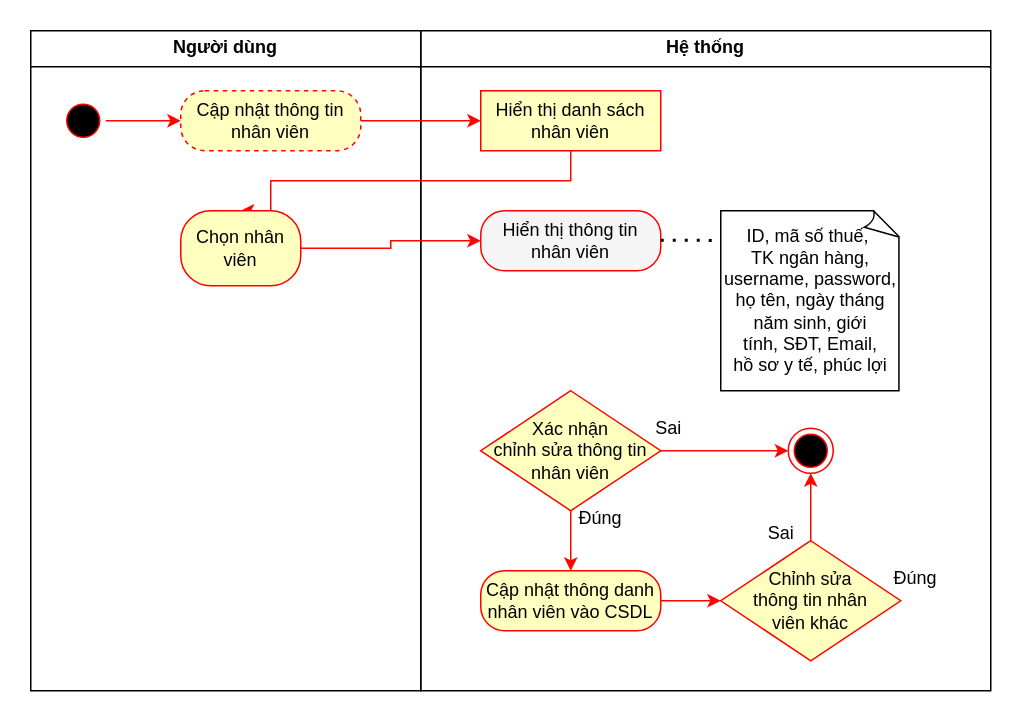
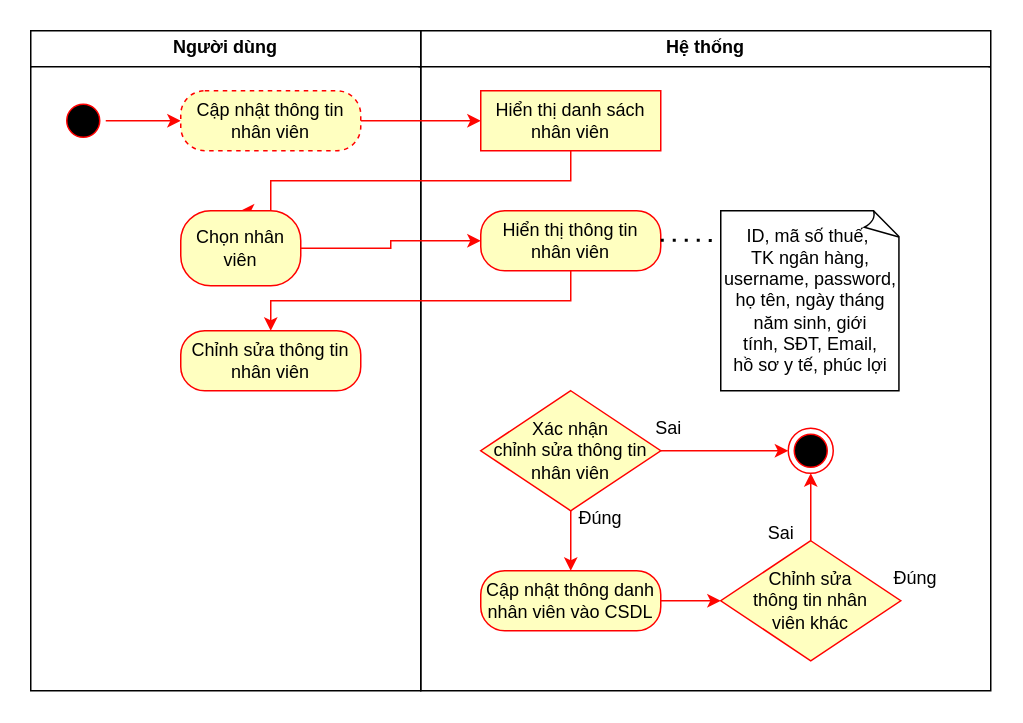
  <mxCell id="0" />
  <mxCell id="1" parent="0" />
  <mxCell id="2" value="&lt;p style=&quot;margin:0px;margin-top:4px;text-align:center;&quot;&gt;&lt;b&gt;Hệ thống&lt;/b&gt;&lt;/p&gt;&lt;hr size=&quot;1&quot; style=&quot;border-style:solid;&quot;&gt;&lt;div style=&quot;height:2px;&quot;&gt;&lt;/div&gt;" style="verticalAlign=top;align=left;overflow=fill;html=1;whiteSpace=wrap;" parent="1" vertex="1"><mxGeometry x="280" width="380" height="440" as="geometry" y="20" /></mxCell>
  <mxCell id="3" value="&lt;p style=&quot;margin:0px;margin-top:4px;text-align:center;&quot;&gt;&lt;b&gt;Người dùng&lt;/b&gt;&lt;/p&gt;&lt;hr size=&quot;1&quot; style=&quot;border-style:solid;&quot;&gt;&lt;div style=&quot;height:2px;&quot;&gt;&lt;/div&gt;" style="verticalAlign=top;align=left;overflow=fill;html=1;whiteSpace=wrap;" parent="1" vertex="1"><mxGeometry width="260" height="440" as="geometry" x="20" y="20" /></mxCell>
  <mxCell id="4" value="" style="ellipse;html=1;shape=startState;fillColor=#000000;strokeColor=#ff0000;" parent="1" vertex="1"><mxGeometry x="40" y="65" width="30" height="30" as="geometry" /></mxCell>
  <mxCell id="5" value="" style="edgeStyle=orthogonalEdgeStyle;rounded=0;orthogonalLoop=1;jettySize=auto;html=1;strokeColor=#FF0500;" parent="1" source="4" target="7" edge="1"><mxGeometry relative="1" as="geometry" /></mxCell>
  <mxCell id="6" value="" style="edgeStyle=orthogonalEdgeStyle;rounded=0;orthogonalLoop=1;jettySize=auto;html=1;strokeColor=#FF0500;" parent="1" source="7" target="9" edge="1"><mxGeometry relative="1" as="geometry" /></mxCell>
  <mxCell id="7" value="Cập nhật thông tin nhân viên" style="rounded=1;whiteSpace=wrap;html=1;arcSize=40;fontColor=#000000;fillColor=#ffffc0;strokeColor=#ff0000;dashed=1;" parent="1" vertex="1"><mxGeometry x="120" y="60" width="120" height="40" as="geometry" /></mxCell>
  <mxCell id="8" style="edgeStyle=orthogonalEdgeStyle;rounded=0;orthogonalLoop=1;jettySize=auto;html=1;entryX=0.5;entryY=0;entryDx=0;entryDy=0;strokeColor=#FF0500;" parent="1" source="9" target="11" edge="1"><mxGeometry relative="1" as="geometry"><Array as="points"><mxPoint x="380" y="120" /><mxPoint x="180" y="120" /></Array></mxGeometry></mxCell>
  <mxCell id="9" value="Hiển thị danh sách nhân viên" style="whiteSpace=wrap;html=1;arcSize=40;fontColor=#000000;fillColor=#ffffc0;strokeColor=#ff0000;rounded=0;" parent="1" vertex="1"><mxGeometry x="320" y="60" width="120" height="40" as="geometry" /></mxCell>
  <mxCell id="10" value="" style="edgeStyle=orthogonalEdgeStyle;rounded=0;orthogonalLoop=1;jettySize=auto;html=1;strokeColor=#FF0500;" parent="1" source="11" target="15" edge="1"><mxGeometry relative="1" as="geometry" /></mxCell>
  <mxCell id="11" value="Chọn nhân viên" style="rounded=1;whiteSpace=wrap;html=1;arcSize=40;fontColor=#000000;fillColor=#ffffc0;strokeColor=#ff0000;" parent="1" vertex="1"><mxGeometry x="120" y="140" width="80" height="50" as="geometry" /></mxCell>
  <mxCell id="12" value="ID, mã số thuế,&amp;nbsp;&lt;br&gt;TK ngân hàng,&lt;div&gt;username, password, họ tên,&amp;nbsp;&lt;span style=&quot;background-color: transparent; color: light-dark(rgb(0, 0, 0), rgb(255, 255, 255));&quot;&gt;ngày tháng&lt;/span&gt;&lt;/div&gt;&lt;div&gt;&lt;span style=&quot;background-color: transparent; color: light-dark(rgb(0, 0, 0), rgb(255, 255, 255));&quot;&gt;năm sinh,&amp;nbsp;&lt;/span&gt;&lt;span style=&quot;background-color: transparent; color: light-dark(rgb(0, 0, 0), rgb(255, 255, 255));&quot;&gt;giới tính,&amp;nbsp;&lt;/span&gt;&lt;span style=&quot;background-color: transparent; color: light-dark(rgb(0, 0, 0), rgb(255, 255, 255));&quot;&gt;SĐT, Email,&lt;/span&gt;&lt;/div&gt;&lt;div&gt;&lt;div&gt;&lt;div&gt;hồ sơ y tế, phúc lợi&lt;/div&gt;&lt;/div&gt;&lt;/div&gt;" style="whiteSpace=wrap;html=1;shape=mxgraph.basic.document;align=center;" parent="1" vertex="1"><mxGeometry x="480" y="140" width="120" height="120" as="geometry" /></mxCell>
- <mxCell id="15" value="Hiển thị thông tin nhân viên" style="rounded=1;whiteSpace=wrap;html=1;arcSize=40;fontColor=#000000;fillColor=#f5f5f5;strokeColor=#ff0000;" parent="1" vertex="1"><mxGeometry x="320" y="140" width="120" height="40" as="geometry" /></mxCell>
+ <mxCell id="13" value="Chỉnh sửa thông tin nhân viên" style="rounded=1;whiteSpace=wrap;html=1;arcSize=40;fontColor=#000000;fillColor=#ffffc0;strokeColor=#ff0000;" parent="1" vertex="1"><mxGeometry x="120" y="220" width="120" height="40" as="geometry" /></mxCell>
+ <mxCell id="14" style="edgeStyle=orthogonalEdgeStyle;rounded=0;orthogonalLoop=1;jettySize=auto;html=1;entryX=0.5;entryY=0;entryDx=0;entryDy=0;strokeColor=#FF0500;" parent="1" source="15" target="13" edge="1"><mxGeometry relative="1" as="geometry"><mxPoint x="230" y="210" as="targetPoint" /><Array as="points"><mxPoint x="380" y="200" /><mxPoint x="180" y="200" /></Array></mxGeometry></mxCell>
+ <mxCell id="15" value="Hiển thị thông tin nhân viên" style="rounded=1;whiteSpace=wrap;html=1;arcSize=40;fontColor=#000000;fillColor=#ffffc0;strokeColor=#ff0000;" parent="1" vertex="1"><mxGeometry x="320" y="140" width="120" height="40" as="geometry" /></mxCell>
  <mxCell id="16" value="" style="edgeStyle=orthogonalEdgeStyle;rounded=0;orthogonalLoop=1;jettySize=auto;html=1;strokeColor=#FF0500;" parent="1" source="18" target="20" edge="1"><mxGeometry relative="1" as="geometry" /></mxCell>
  <mxCell id="17" value="" style="edgeStyle=orthogonalEdgeStyle;rounded=0;orthogonalLoop=1;jettySize=auto;html=1;strokeColor=#FF0500;" parent="1" source="18" target="23" edge="1"><mxGeometry relative="1" as="geometry" /></mxCell>
  <mxCell id="18" value="Xác nhận&lt;br&gt;chỉnh sửa thông tin nhân viên" style="rhombus;whiteSpace=wrap;html=1;fontColor=#000000;fillColor=#ffffc0;strokeColor=#FF0000;" parent="1" vertex="1"><mxGeometry x="320" y="260" width="120" height="80" as="geometry" /></mxCell>
  <mxCell id="19" value="" style="edgeStyle=orthogonalEdgeStyle;rounded=0;orthogonalLoop=1;jettySize=auto;html=1;strokeColor=#FF0500;" parent="1" source="20" target="22" edge="1"><mxGeometry relative="1" as="geometry" /></mxCell>
  <mxCell id="20" value="Cập nhật thông danh nhân viên vào CSDL" style="rounded=1;whiteSpace=wrap;html=1;arcSize=40;fontColor=#000000;fillColor=#ffffc0;strokeColor=#ff0000;" parent="1" vertex="1"><mxGeometry x="320" y="380" width="120" height="40" as="geometry" /></mxCell>
  <mxCell id="21" value="" style="edgeStyle=orthogonalEdgeStyle;rounded=0;orthogonalLoop=1;jettySize=auto;html=1;strokeColor=#FF0500;" parent="1" source="22" target="23" edge="1"><mxGeometry relative="1" as="geometry" /></mxCell>
  <mxCell id="22" value="Chỉnh sửa&lt;br&gt;thông tin nhân&lt;br&gt;viên khác" style="rhombus;whiteSpace=wrap;html=1;fontColor=#000000;fillColor=#ffffc0;strokeColor=#FF0000;" parent="1" vertex="1"><mxGeometry x="480" y="360" width="120" height="80" as="geometry" /></mxCell>
  <mxCell id="23" value="" style="ellipse;html=1;shape=endState;fillColor=#000000;strokeColor=#ff0000;" parent="1" vertex="1"><mxGeometry x="525" y="285" width="30" height="30" as="geometry" /></mxCell>
  <mxCell id="24" value="" style="endArrow=none;dashed=1;html=1;dashPattern=1 3;strokeWidth=2;rounded=0;" parent="1" edge="1"><mxGeometry width="50" height="50" relative="1" as="geometry"><mxPoint x="440" y="159.71" as="sourcePoint" /><mxPoint x="480" y="160" as="targetPoint" /><Array as="points"><mxPoint x="470" y="159.71" /></Array></mxGeometry></mxCell>
  <mxCell id="25" value="Đúng" style="text;html=1;align=center;verticalAlign=middle;whiteSpace=wrap;rounded=0;fontFamily=Helvetica;fontSize=12;fontColor=#000000;" vertex="1" parent="1"><mxGeometry x="370" y="330" width="60" height="30" as="geometry" /></mxCell>
  <mxCell id="26" value="Đúng" style="text;html=1;align=center;verticalAlign=middle;whiteSpace=wrap;rounded=0;fontFamily=Helvetica;fontSize=12;fontColor=#000000;" vertex="1" parent="1"><mxGeometry x="580" y="370" width="60" height="30" as="geometry" /></mxCell>
  <mxCell id="27" value="Sai" style="text;html=1;align=center;verticalAlign=middle;resizable=0;points=[];autosize=1;strokeColor=none;fillColor=none;" vertex="1" parent="1"><mxGeometry x="425" y="270" width="40" height="30" as="geometry" /></mxCell>
  <mxCell id="28" value="Sai" style="text;html=1;align=center;verticalAlign=middle;resizable=0;points=[];autosize=1;strokeColor=none;fillColor=none;" vertex="1" parent="1"><mxGeometry x="500" y="340" width="40" height="30" as="geometry" /></mxCell>
